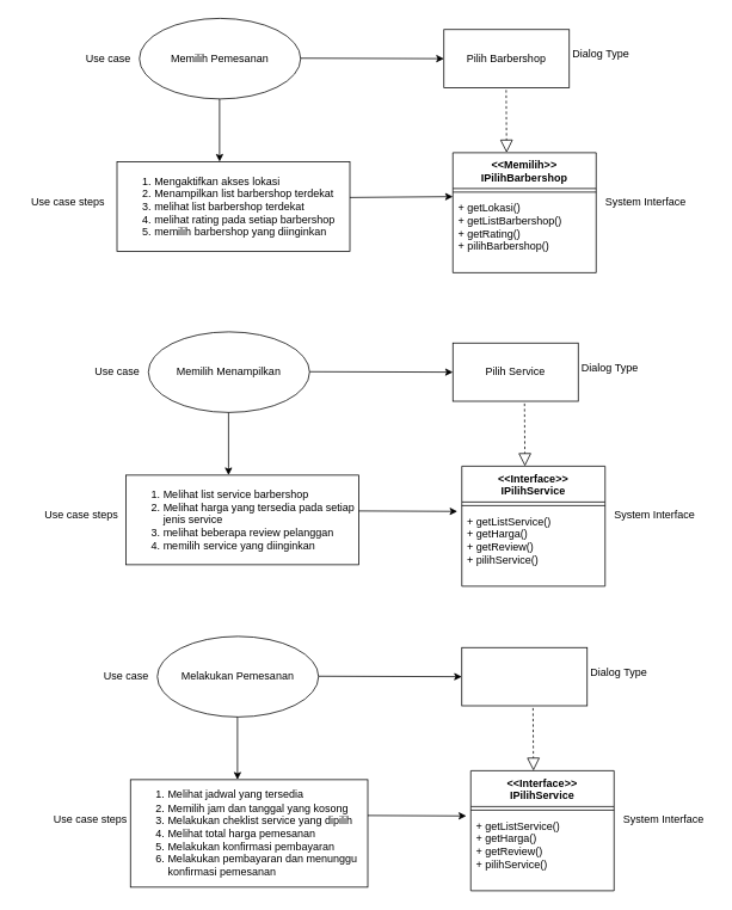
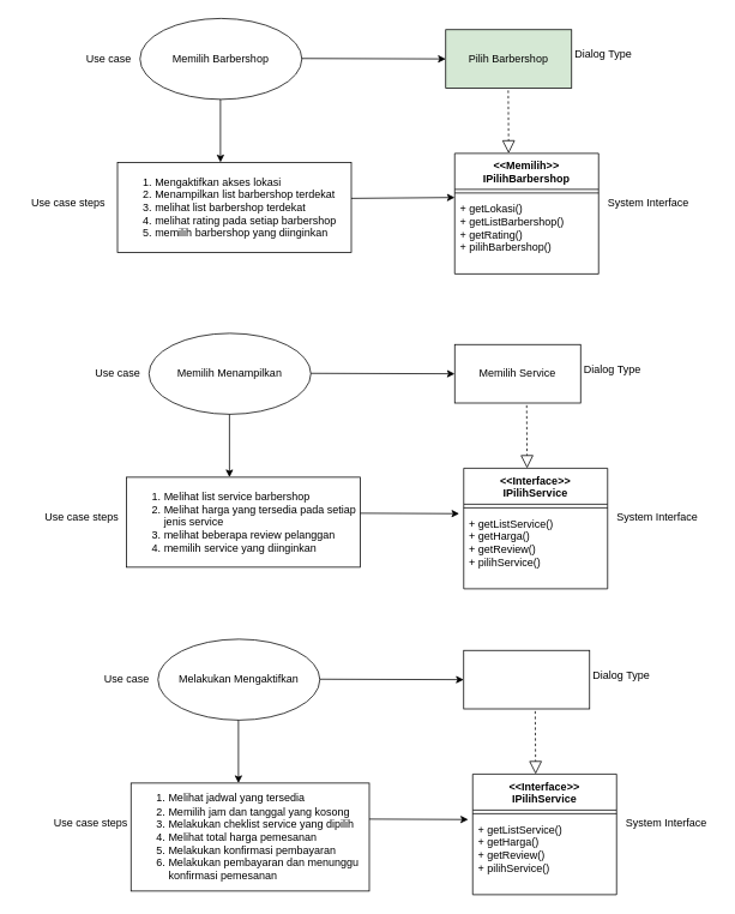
  <mxCell id="0" />
  <mxCell id="1" parent="0" />
- <mxCell id="2" value="Memilih Pemesanan" style="ellipse;whiteSpace=wrap;html=1;" parent="1" vertex="1"><mxGeometry x="155" y="20" width="180" height="90" as="geometry" /></mxCell>
+ <mxCell id="2" value="Memilih Barbershop" style="ellipse;whiteSpace=wrap;html=1;" parent="1" vertex="1"><mxGeometry x="155" y="20" width="180" height="90" as="geometry" /></mxCell>
  <mxCell id="3" value="" style="endArrow=classic;html=1;rounded=0;" parent="1" edge="1"><mxGeometry width="50" height="50" relative="1" as="geometry"><mxPoint x="335" y="64.5" as="sourcePoint" /><mxPoint x="495" y="65" as="targetPoint" /></mxGeometry></mxCell>
- <mxCell id="4" value="Pilih Barbershop" style="rounded=0;whiteSpace=wrap;html=1;" parent="1" vertex="1"><mxGeometry x="495" y="32.5" width="140" height="65" as="geometry" /></mxCell>
+ <mxCell id="4" value="Pilih Barbershop" style="rounded=0;whiteSpace=wrap;html=1;fillColor=#d5e8d4;" parent="1" vertex="1"><mxGeometry x="495" y="32.5" width="140" height="65" as="geometry" /></mxCell>
  <mxCell id="5" value="" style="endArrow=classic;html=1;rounded=0;" parent="1" edge="1"><mxGeometry width="50" height="50" relative="1" as="geometry"><mxPoint x="244.5" y="110" as="sourcePoint" /><mxPoint x="244.5" y="180" as="targetPoint" /></mxGeometry></mxCell>
  <mxCell id="6" value="&lt;ol&gt;&lt;li&gt;Mengaktifkan akses lokasi&lt;/li&gt;&lt;li&gt;Menampilkan list barbershop terdekat&lt;/li&gt;&lt;li&gt;melihat list barbershop terdekat&lt;/li&gt;&lt;li&gt;melihat rating pada setiap barbershop&lt;/li&gt;&lt;li&gt;memilih barbershop yang diinginkan&amp;nbsp;&lt;/li&gt;&lt;/ol&gt;" style="rounded=0;whiteSpace=wrap;html=1;align=left;" parent="1" vertex="1"><mxGeometry x="130" y="180" width="260" height="100" as="geometry" /></mxCell>
  <mxCell id="7" value="" style="endArrow=classic;html=1;rounded=0;entryX=0;entryY=0.012;entryDx=0;entryDy=0;entryPerimeter=0;" parent="1" edge="1" target="13"><mxGeometry width="50" height="50" relative="1" as="geometry"><mxPoint x="390" y="220" as="sourcePoint" /><mxPoint x="500" y="220.5" as="targetPoint" /></mxGeometry></mxCell>
  <mxCell id="8" value="Use case" style="text;html=1;align=center;verticalAlign=middle;resizable=0;points=[];autosize=1;strokeColor=none;fillColor=none;" parent="1" vertex="1"><mxGeometry x="85" y="50" width="70" height="30" as="geometry" /></mxCell>
  <mxCell id="9" value="Dialog Type" style="text;html=1;align=center;verticalAlign=middle;resizable=0;points=[];autosize=1;strokeColor=none;fillColor=none;" parent="1" vertex="1"><mxGeometry x="625" y="45" width="90" height="30" as="geometry" /></mxCell>
  <mxCell id="10" value="Use case steps" style="text;html=1;align=center;verticalAlign=middle;resizable=0;points=[];autosize=1;strokeColor=none;fillColor=none;" parent="1" vertex="1"><mxGeometry x="20" y="210" width="110" height="30" as="geometry" /></mxCell>
  <mxCell id="11" value="&amp;lt;&amp;lt;Memilih&amp;gt;&amp;gt;&lt;br&gt;IPilihBarbershop" style="swimlane;fontStyle=1;align=center;verticalAlign=top;childLayout=stackLayout;horizontal=1;startSize=40;horizontalStack=0;resizeParent=1;resizeParentMax=0;resizeLast=0;collapsible=1;marginBottom=0;whiteSpace=wrap;html=1;" parent="1" vertex="1"><mxGeometry x="505" y="170" width="160" height="134" as="geometry" /></mxCell>
  <mxCell id="12" value="" style="line;strokeWidth=1;fillColor=none;align=left;verticalAlign=middle;spacingTop=-1;spacingLeft=3;spacingRight=3;rotatable=0;labelPosition=right;points=[];portConstraint=eastwest;strokeColor=inherit;" parent="11" vertex="1"><mxGeometry y="40" width="160" height="8" as="geometry" /></mxCell>
  <mxCell id="13" value="+ getLokasi()&lt;br&gt;+ getListBarbershop()&lt;br&gt;+ getRating()&lt;br&gt;+ pilihBarbershop()" style="text;strokeColor=none;fillColor=none;align=left;verticalAlign=top;spacingLeft=4;spacingRight=4;overflow=hidden;rotatable=0;points=[[0,0.5],[1,0.5]];portConstraint=eastwest;whiteSpace=wrap;html=1;" parent="11" vertex="1"><mxGeometry y="48" width="160" height="86" as="geometry" /></mxCell>
  <mxCell id="14" value="System Interface" style="text;html=1;align=center;verticalAlign=middle;resizable=0;points=[];autosize=1;strokeColor=none;fillColor=none;" parent="1" vertex="1"><mxGeometry x="665" y="210" width="110" height="30" as="geometry" /></mxCell>
  <mxCell id="15" value="Memilih Menampilkan" style="ellipse;whiteSpace=wrap;html=1;" parent="1" vertex="1"><mxGeometry x="165" y="370" width="180" height="90" as="geometry" /></mxCell>
  <mxCell id="16" value="" style="endArrow=classic;html=1;rounded=0;" parent="1" edge="1"><mxGeometry width="50" height="50" relative="1" as="geometry"><mxPoint x="345" y="414.5" as="sourcePoint" /><mxPoint x="505" y="415" as="targetPoint" /></mxGeometry></mxCell>
- <mxCell id="17" value="Pilih Service" style="rounded=0;whiteSpace=wrap;html=1;" parent="1" vertex="1"><mxGeometry x="505" y="382.5" width="140" height="65" as="geometry" /></mxCell>
+ <mxCell id="17" value="Memilih Service" style="rounded=0;whiteSpace=wrap;html=1;" parent="1" vertex="1"><mxGeometry x="505" y="382.5" width="140" height="65" as="geometry" /></mxCell>
  <mxCell id="18" value="" style="endArrow=classic;html=1;rounded=0;" parent="1" edge="1"><mxGeometry width="50" height="50" relative="1" as="geometry"><mxPoint x="254.5" y="460" as="sourcePoint" /><mxPoint x="254.5" y="530" as="targetPoint" /></mxGeometry></mxCell>
  <mxCell id="19" value="&lt;ol&gt;&lt;li&gt;Melihat list service barbershop&lt;/li&gt;&lt;li&gt;Melihat harga yang tersedia pada setiap jenis service&lt;/li&gt;&lt;li&gt;melihat beberapa review pelanggan&lt;/li&gt;&lt;li&gt;memilih service yang diinginkan&amp;nbsp;&lt;/li&gt;&lt;/ol&gt;" style="rounded=0;whiteSpace=wrap;html=1;align=left;" parent="1" vertex="1"><mxGeometry x="140" y="530" width="260" height="100" as="geometry" /></mxCell>
  <mxCell id="20" value="" style="endArrow=classic;html=1;rounded=0;" parent="1" edge="1"><mxGeometry width="50" height="50" relative="1" as="geometry"><mxPoint x="400" y="570" as="sourcePoint" /><mxPoint x="510" y="570.5" as="targetPoint" /></mxGeometry></mxCell>
  <mxCell id="21" value="Use case" style="text;html=1;align=center;verticalAlign=middle;resizable=0;points=[];autosize=1;strokeColor=none;fillColor=none;" parent="1" vertex="1"><mxGeometry x="95" y="400" width="70" height="30" as="geometry" /></mxCell>
  <mxCell id="22" value="Dialog Type" style="text;html=1;align=center;verticalAlign=middle;resizable=0;points=[];autosize=1;strokeColor=none;fillColor=none;" parent="1" vertex="1"><mxGeometry x="635" y="395" width="90" height="30" as="geometry" /></mxCell>
  <mxCell id="23" value="Use case steps" style="text;html=1;align=center;verticalAlign=middle;resizable=0;points=[];autosize=1;strokeColor=none;fillColor=none;" parent="1" vertex="1"><mxGeometry x="35" y="560" width="110" height="30" as="geometry" /></mxCell>
  <mxCell id="24" value="&amp;lt;&amp;lt;Interface&amp;gt;&amp;gt;&lt;br&gt;IPilihService" style="swimlane;fontStyle=1;align=center;verticalAlign=top;childLayout=stackLayout;horizontal=1;startSize=40;horizontalStack=0;resizeParent=1;resizeParentMax=0;resizeLast=0;collapsible=1;marginBottom=0;whiteSpace=wrap;html=1;" parent="1" vertex="1"><mxGeometry x="515" y="520" width="160" height="134" as="geometry" /></mxCell>
  <mxCell id="25" value="" style="line;strokeWidth=1;fillColor=none;align=left;verticalAlign=middle;spacingTop=-1;spacingLeft=3;spacingRight=3;rotatable=0;labelPosition=right;points=[];portConstraint=eastwest;strokeColor=inherit;" parent="24" vertex="1"><mxGeometry y="40" width="160" height="8" as="geometry" /></mxCell>
  <mxCell id="26" value="+ getListService()&lt;br&gt;+ getHarga()&lt;br&gt;+ getReview()&lt;br&gt;+ pilihService()" style="text;strokeColor=none;fillColor=none;align=left;verticalAlign=top;spacingLeft=4;spacingRight=4;overflow=hidden;rotatable=0;points=[[0,0.5],[1,0.5]];portConstraint=eastwest;whiteSpace=wrap;html=1;" parent="24" vertex="1"><mxGeometry y="48" width="160" height="86" as="geometry" /></mxCell>
  <mxCell id="27" value="System Interface" style="text;html=1;align=center;verticalAlign=middle;resizable=0;points=[];autosize=1;strokeColor=none;fillColor=none;" parent="1" vertex="1"><mxGeometry x="675" y="560" width="110" height="30" as="geometry" /></mxCell>
- <mxCell id="28" value="Melakukan Pemesanan" style="ellipse;whiteSpace=wrap;html=1;" vertex="1" parent="1"><mxGeometry x="175" y="710" width="180" height="90" as="geometry" /></mxCell>
+ <mxCell id="28" value="Melakukan Mengaktifkan" style="ellipse;whiteSpace=wrap;html=1;" vertex="1" parent="1"><mxGeometry x="175" y="710" width="180" height="90" as="geometry" /></mxCell>
  <mxCell id="29" value="" style="endArrow=classic;html=1;rounded=0;" edge="1" parent="1"><mxGeometry width="50" height="50" relative="1" as="geometry"><mxPoint x="355" y="754.5" as="sourcePoint" /><mxPoint x="515" y="755" as="targetPoint" /></mxGeometry></mxCell>
  <mxCell id="30" value="" style="rounded=0;whiteSpace=wrap;html=1;" vertex="1" parent="1"><mxGeometry x="515" y="722.5" width="140" height="65" as="geometry" /></mxCell>
  <mxCell id="31" value="" style="endArrow=classic;html=1;rounded=0;" edge="1" parent="1"><mxGeometry width="50" height="50" relative="1" as="geometry"><mxPoint x="264.5" y="800" as="sourcePoint" /><mxPoint x="264.5" y="870" as="targetPoint" /></mxGeometry></mxCell>
  <mxCell id="32" value="&lt;ol&gt;&lt;li&gt;Melihat jadwal yang tersedia&lt;/li&gt;&lt;li&gt;Memilih jam dan tanggal yang kosong&lt;/li&gt;&lt;li&gt;Melakukan cheklist service yang dipilih&lt;/li&gt;&lt;li&gt;Melihat total harga pemesanan&lt;/li&gt;&lt;li&gt;Melakukan konfirmasi pembayaran&lt;/li&gt;&lt;li&gt;Melakukan pembayaran dan menunggu konfirmasi pemesanan&lt;/li&gt;&lt;/ol&gt;" style="rounded=0;whiteSpace=wrap;html=1;align=left;" vertex="1" parent="1"><mxGeometry x="145" y="870" width="265" height="120" as="geometry" /></mxCell>
  <mxCell id="33" value="" style="endArrow=classic;html=1;rounded=0;" edge="1" parent="1"><mxGeometry width="50" height="50" relative="1" as="geometry"><mxPoint x="410" y="910" as="sourcePoint" /><mxPoint x="520" y="910.5" as="targetPoint" /></mxGeometry></mxCell>
  <mxCell id="34" value="Use case" style="text;html=1;align=center;verticalAlign=middle;resizable=0;points=[];autosize=1;strokeColor=none;fillColor=none;" vertex="1" parent="1"><mxGeometry x="105" y="740" width="70" height="30" as="geometry" /></mxCell>
  <mxCell id="35" value="Dialog Type" style="text;html=1;align=center;verticalAlign=middle;resizable=0;points=[];autosize=1;strokeColor=none;fillColor=none;" vertex="1" parent="1"><mxGeometry x="645" y="735" width="90" height="30" as="geometry" /></mxCell>
  <mxCell id="36" value="&amp;lt;&amp;lt;Interface&amp;gt;&amp;gt;&lt;br&gt;IPilihService" style="swimlane;fontStyle=1;align=center;verticalAlign=top;childLayout=stackLayout;horizontal=1;startSize=40;horizontalStack=0;resizeParent=1;resizeParentMax=0;resizeLast=0;collapsible=1;marginBottom=0;whiteSpace=wrap;html=1;" vertex="1" parent="1"><mxGeometry x="525" y="860" width="160" height="134" as="geometry" /></mxCell>
  <mxCell id="37" value="" style="line;strokeWidth=1;fillColor=none;align=left;verticalAlign=middle;spacingTop=-1;spacingLeft=3;spacingRight=3;rotatable=0;labelPosition=right;points=[];portConstraint=eastwest;strokeColor=inherit;" vertex="1" parent="36"><mxGeometry y="40" width="160" height="8" as="geometry" /></mxCell>
  <mxCell id="38" value="+ getListService()&lt;br&gt;+ getHarga()&lt;br&gt;+ getReview()&lt;br&gt;+ pilihService()" style="text;strokeColor=none;fillColor=none;align=left;verticalAlign=top;spacingLeft=4;spacingRight=4;overflow=hidden;rotatable=0;points=[[0,0.5],[1,0.5]];portConstraint=eastwest;whiteSpace=wrap;html=1;" vertex="1" parent="36"><mxGeometry y="48" width="160" height="86" as="geometry" /></mxCell>
  <mxCell id="39" value="System Interface" style="text;html=1;align=center;verticalAlign=middle;resizable=0;points=[];autosize=1;strokeColor=none;fillColor=none;" vertex="1" parent="1"><mxGeometry x="685" y="900" width="110" height="30" as="geometry" /></mxCell>
  <mxCell id="40" value="Use case steps" style="text;html=1;align=center;verticalAlign=middle;resizable=0;points=[];autosize=1;strokeColor=none;fillColor=none;" vertex="1" parent="1"><mxGeometry x="45" y="900" width="110" height="30" as="geometry" /></mxCell>
  <mxCell id="41" value="" style="endArrow=block;dashed=1;endFill=0;endSize=12;html=1;rounded=0;entryX=0.381;entryY=-0.03;entryDx=0;entryDy=0;entryPerimeter=0;" edge="1" parent="1"><mxGeometry width="160" relative="1" as="geometry"><mxPoint x="585" y="450" as="sourcePoint" /><mxPoint x="585.5" y="520" as="targetPoint" /><Array as="points" /></mxGeometry></mxCell>
  <mxCell id="42" value="" style="endArrow=block;dashed=1;endFill=0;endSize=12;html=1;rounded=0;entryX=0.381;entryY=-0.03;entryDx=0;entryDy=0;entryPerimeter=0;" edge="1" parent="1"><mxGeometry width="160" relative="1" as="geometry"><mxPoint x="594.5" y="790" as="sourcePoint" /><mxPoint x="595" y="860" as="targetPoint" /><Array as="points" /></mxGeometry></mxCell>
  <mxCell id="43" value="" style="endArrow=block;dashed=1;endFill=0;endSize=12;html=1;rounded=0;entryX=0.381;entryY=-0.03;entryDx=0;entryDy=0;entryPerimeter=0;" edge="1" parent="1"><mxGeometry width="160" relative="1" as="geometry"><mxPoint x="564.5" y="100" as="sourcePoint" /><mxPoint x="565" y="170" as="targetPoint" /><Array as="points" /></mxGeometry></mxCell>
